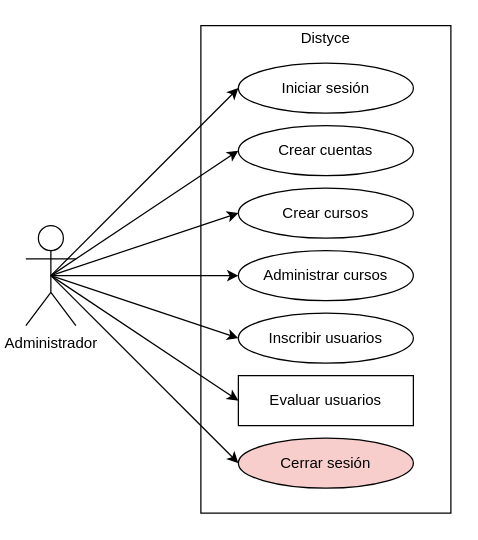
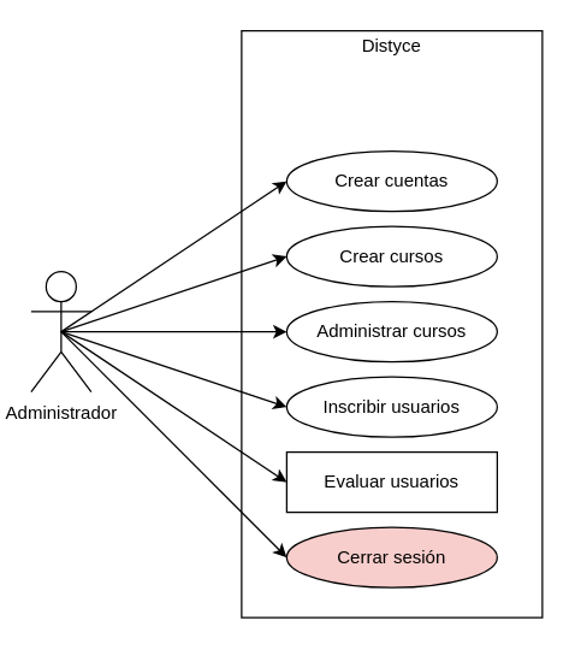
  <mxCell id="0" />
  <mxCell id="1" parent="0" />
  <mxCell id="2" value="Administrador" style="shape=umlActor;verticalLabelPosition=bottom;verticalAlign=top;html=1;" vertex="1" parent="1"><mxGeometry x="20" y="180" width="40" height="80" as="geometry" /></mxCell>
  <mxCell id="3" value="" style="rounded=0;whiteSpace=wrap;html=1;strokeColor=#000000;" vertex="1" parent="1"><mxGeometry x="160" y="20" width="200" height="390" as="geometry" /></mxCell>
- <mxCell id="4" value="Iniciar sesión" style="ellipse;whiteSpace=wrap;html=1;" vertex="1" parent="1"><mxGeometry x="190" y="50" width="140" height="40" as="geometry" /></mxCell>
  <mxCell id="5" value="Distyce" style="text;html=1;strokeColor=none;fillColor=none;align=center;verticalAlign=middle;whiteSpace=wrap;rounded=0;" vertex="1" parent="1"><mxGeometry x="160" y="20" width="200" height="20" as="geometry" /></mxCell>
  <mxCell id="6" value="Crear cuentas" style="ellipse;whiteSpace=wrap;html=1;" vertex="1" parent="1"><mxGeometry x="190" y="100" width="140" height="40" as="geometry" /></mxCell>
- <mxCell id="7" style="edgeStyle=none;rounded=0;orthogonalLoop=1;jettySize=auto;html=1;exitX=0.5;exitY=0.5;exitDx=0;exitDy=0;exitPerimeter=0;entryX=0;entryY=0.5;entryDx=0;entryDy=0;" edge="1" parent="1" source="2" target="4"><mxGeometry relative="1" as="geometry"><mxPoint x="130" y="220" as="targetPoint" /></mxGeometry></mxCell>
  <mxCell id="8" value="Crear cursos" style="ellipse;whiteSpace=wrap;html=1;" vertex="1" parent="1"><mxGeometry x="190" y="150" width="140" height="40" as="geometry" /></mxCell>
  <mxCell id="9" value="Administrar cursos" style="ellipse;whiteSpace=wrap;html=1;" vertex="1" parent="1"><mxGeometry x="190" y="200" width="140" height="40" as="geometry" /></mxCell>
  <mxCell id="10" style="edgeStyle=none;rounded=0;orthogonalLoop=1;jettySize=auto;html=1;exitX=0.5;exitY=0.5;exitDx=0;exitDy=0;exitPerimeter=0;entryX=0;entryY=0.5;entryDx=0;entryDy=0;" edge="1" parent="1" source="2" target="6"><mxGeometry relative="1" as="geometry" /></mxCell>
  <mxCell id="11" style="edgeStyle=none;rounded=0;orthogonalLoop=1;jettySize=auto;html=1;exitX=0.5;exitY=0.5;exitDx=0;exitDy=0;exitPerimeter=0;entryX=0;entryY=0.5;entryDx=0;entryDy=0;" edge="1" parent="1" source="2" target="8"><mxGeometry relative="1" as="geometry" /></mxCell>
  <mxCell id="12" style="edgeStyle=none;rounded=0;orthogonalLoop=1;jettySize=auto;html=1;exitX=0.5;exitY=0.5;exitDx=0;exitDy=0;exitPerimeter=0;entryX=0;entryY=0.5;entryDx=0;entryDy=0;" edge="1" parent="1" source="2" target="9"><mxGeometry relative="1" as="geometry" /></mxCell>
  <mxCell id="13" value="Inscribir usuarios" style="ellipse;whiteSpace=wrap;html=1;" vertex="1" parent="1"><mxGeometry x="190" y="250" width="140" height="40" as="geometry" /></mxCell>
  <mxCell id="14" style="edgeStyle=none;rounded=0;orthogonalLoop=1;jettySize=auto;html=1;exitX=0.5;exitY=0.5;exitDx=0;exitDy=0;exitPerimeter=0;entryX=0;entryY=0.5;entryDx=0;entryDy=0;" edge="1" parent="1" source="2" target="13"><mxGeometry relative="1" as="geometry" /></mxCell>
  <mxCell id="15" value="Cerrar sesión" style="ellipse;whiteSpace=wrap;html=1;fillColor=#f8cecc;" vertex="1" parent="1"><mxGeometry x="190" y="350" width="140" height="40" as="geometry" /></mxCell>
  <mxCell id="16" style="edgeStyle=none;rounded=0;orthogonalLoop=1;jettySize=auto;html=1;exitX=0.5;exitY=0.5;exitDx=0;exitDy=0;exitPerimeter=0;entryX=0;entryY=0.5;entryDx=0;entryDy=0;" edge="1" parent="1" source="2" target="15"><mxGeometry relative="1" as="geometry" /></mxCell>
  <mxCell id="17" value="Evaluar usuarios" style="whiteSpace=wrap;html=1;rounded=0;" vertex="1" parent="1"><mxGeometry x="190" y="300" width="140" height="40" as="geometry" /></mxCell>
  <mxCell id="18" style="edgeStyle=none;rounded=0;orthogonalLoop=1;jettySize=auto;html=1;exitX=0.5;exitY=0.5;exitDx=0;exitDy=0;exitPerimeter=0;entryX=0;entryY=0.5;entryDx=0;entryDy=0;" edge="1" parent="1" source="2" target="17"><mxGeometry relative="1" as="geometry" /></mxCell>
